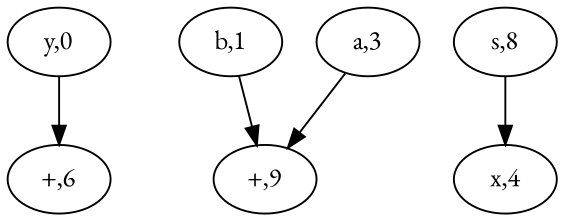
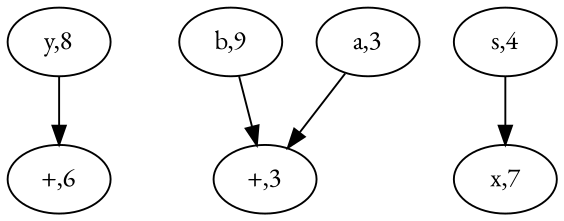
  digraph {
    fontname="EB Garamond"
    node [fontname="EB Garamond"]
    edge [fontname="EB Garamond"]
-   n1 [label="y,0"]
+   n1 [label="y,8"]
    n2 [label="+,6"]
-   n3 [label="b,1"]
-   n4 [label="+,9"]
+   n3 [label="b,9"]
+   n4 [label="+,3"]
    n5 [label="a,3"]
-   n6 [label="x,4"]
-   n7 [label="s,8"]
+   n6 [label="x,7"]
+   n7 [label="s,4"]
    n1 -> n2
    n3 -> n4
    n5 -> n4
    n7 -> n6
  }
